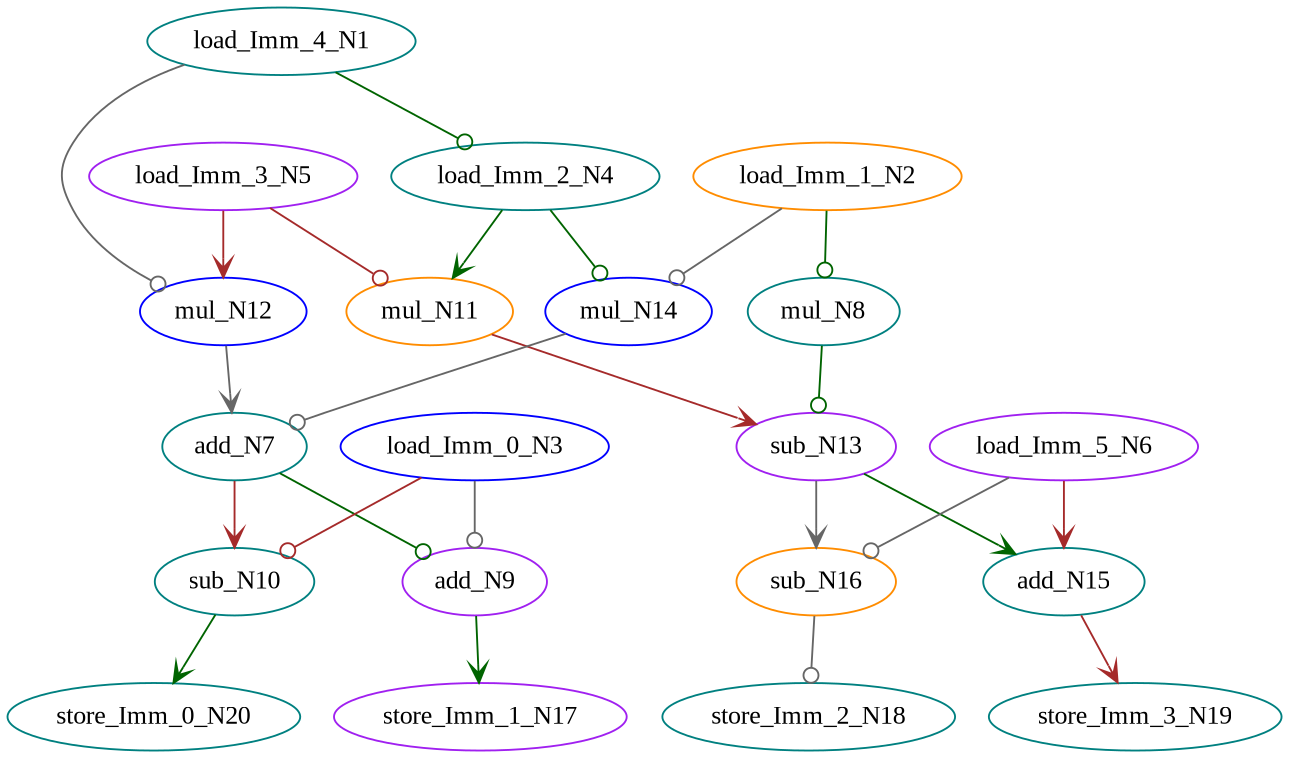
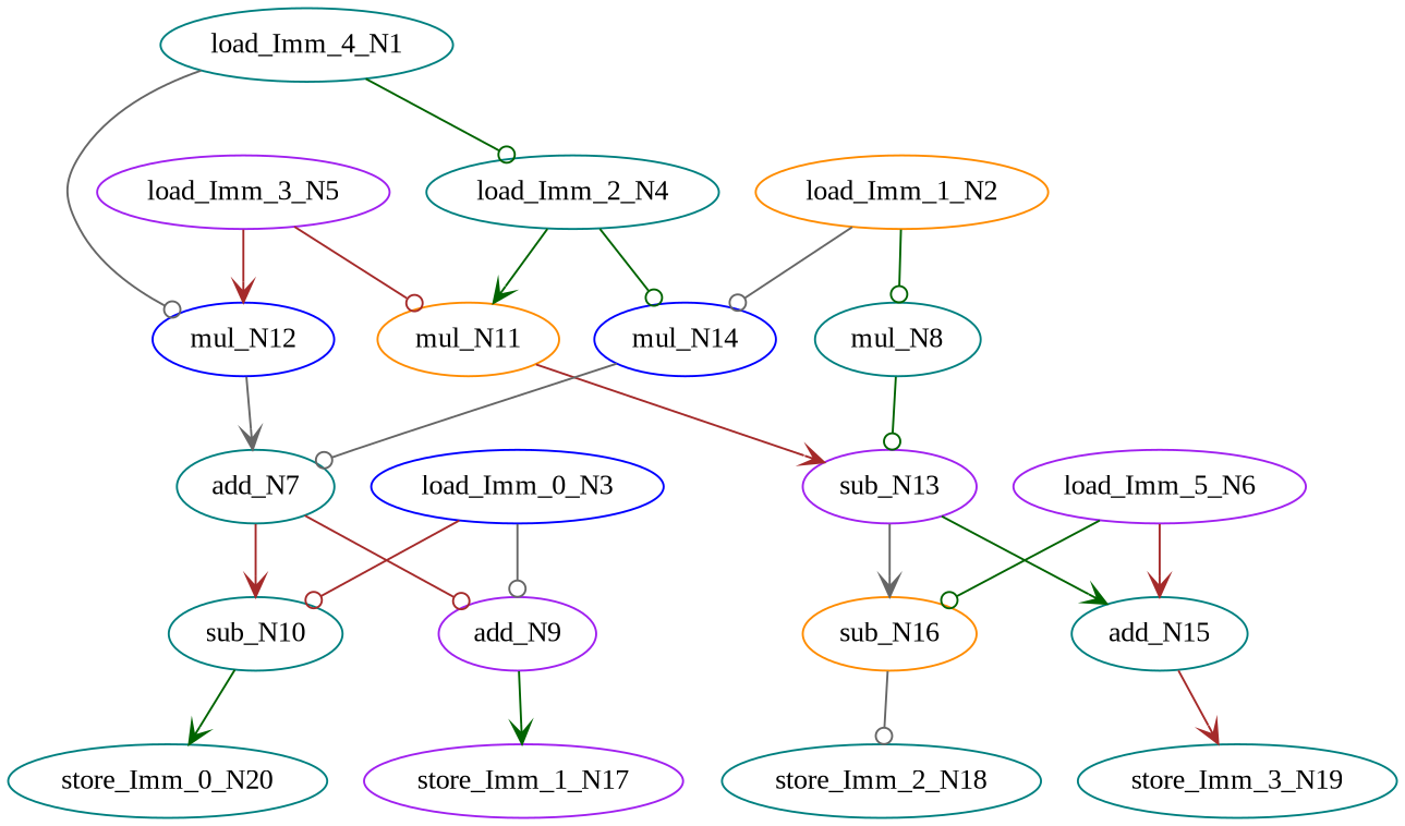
  digraph {
    fontname="Liberation Serif"
    node [color=teal fontname="Liberation Serif" ntype=operation]
    edge [arrowhead=odot color=gray40 fontname="Liberation Serif"]
    n1 [color=blue label=mul_N12]
    n2 [label=add_N7]
    n3 [label=sub_N10]
    n4 [color=purple label=add_N9]
    n5 [color=purple label=sub_N13]
    n6 [color=darkorange label=sub_N16]
    n7 [label=add_N15]
    n8 [label=store_Imm_2_N18]
    n9 [label=store_Imm_3_N19]
    n10 [label=store_Imm_0_N20]
    n11 [color=darkorange label=mul_N11]
    n12 [color=purple label=store_Imm_1_N17]
    n13 [color=blue label=mul_N14]
    n14 [label=mul_N8]
    n15 [label=load_Imm_4_N1]
    n16 [label=load_Imm_2_N4]
    n17 [color=darkorange label=load_Imm_1_N2]
    n18 [color=blue label=load_Imm_0_N3]
    n19 [color=purple label=load_Imm_3_N5]
    n20 [color=purple label=load_Imm_5_N6]
    n1 -> n2 [arrowhead=vee]
    n2 -> n3 [arrowhead=vee color=brown]
-   n2 -> n4 [color=darkgreen]
+   n2 -> n4 [color=brown]
    n3 -> n10 [arrowhead=vee color=darkgreen]
    n4 -> n12 [arrowhead=vee color=darkgreen]
    n5 -> n6 [arrowhead=vee]
    n5 -> n7 [arrowhead=vee color=darkgreen]
    n6 -> n8
    n7 -> n9 [arrowhead=vee color=brown]
    n11 -> n5 [arrowhead=vee color=brown]
    n13 -> n2
    n14 -> n5 [color=darkgreen]
    n15 -> n1
    n15 -> n16 [color=darkgreen]
    n16 -> n11 [arrowhead=vee color=darkgreen]
    n16 -> n13 [color=darkgreen]
    n17 -> n13
    n17 -> n14 [color=darkgreen]
    n18 -> n3 [color=brown]
    n18 -> n4
    n19 -> n1 [arrowhead=vee color=brown]
    n19 -> n11 [color=brown]
-   n20 -> n6
+   n20 -> n6 [color=darkgreen]
    n20 -> n7 [arrowhead=vee color=brown]
  }
